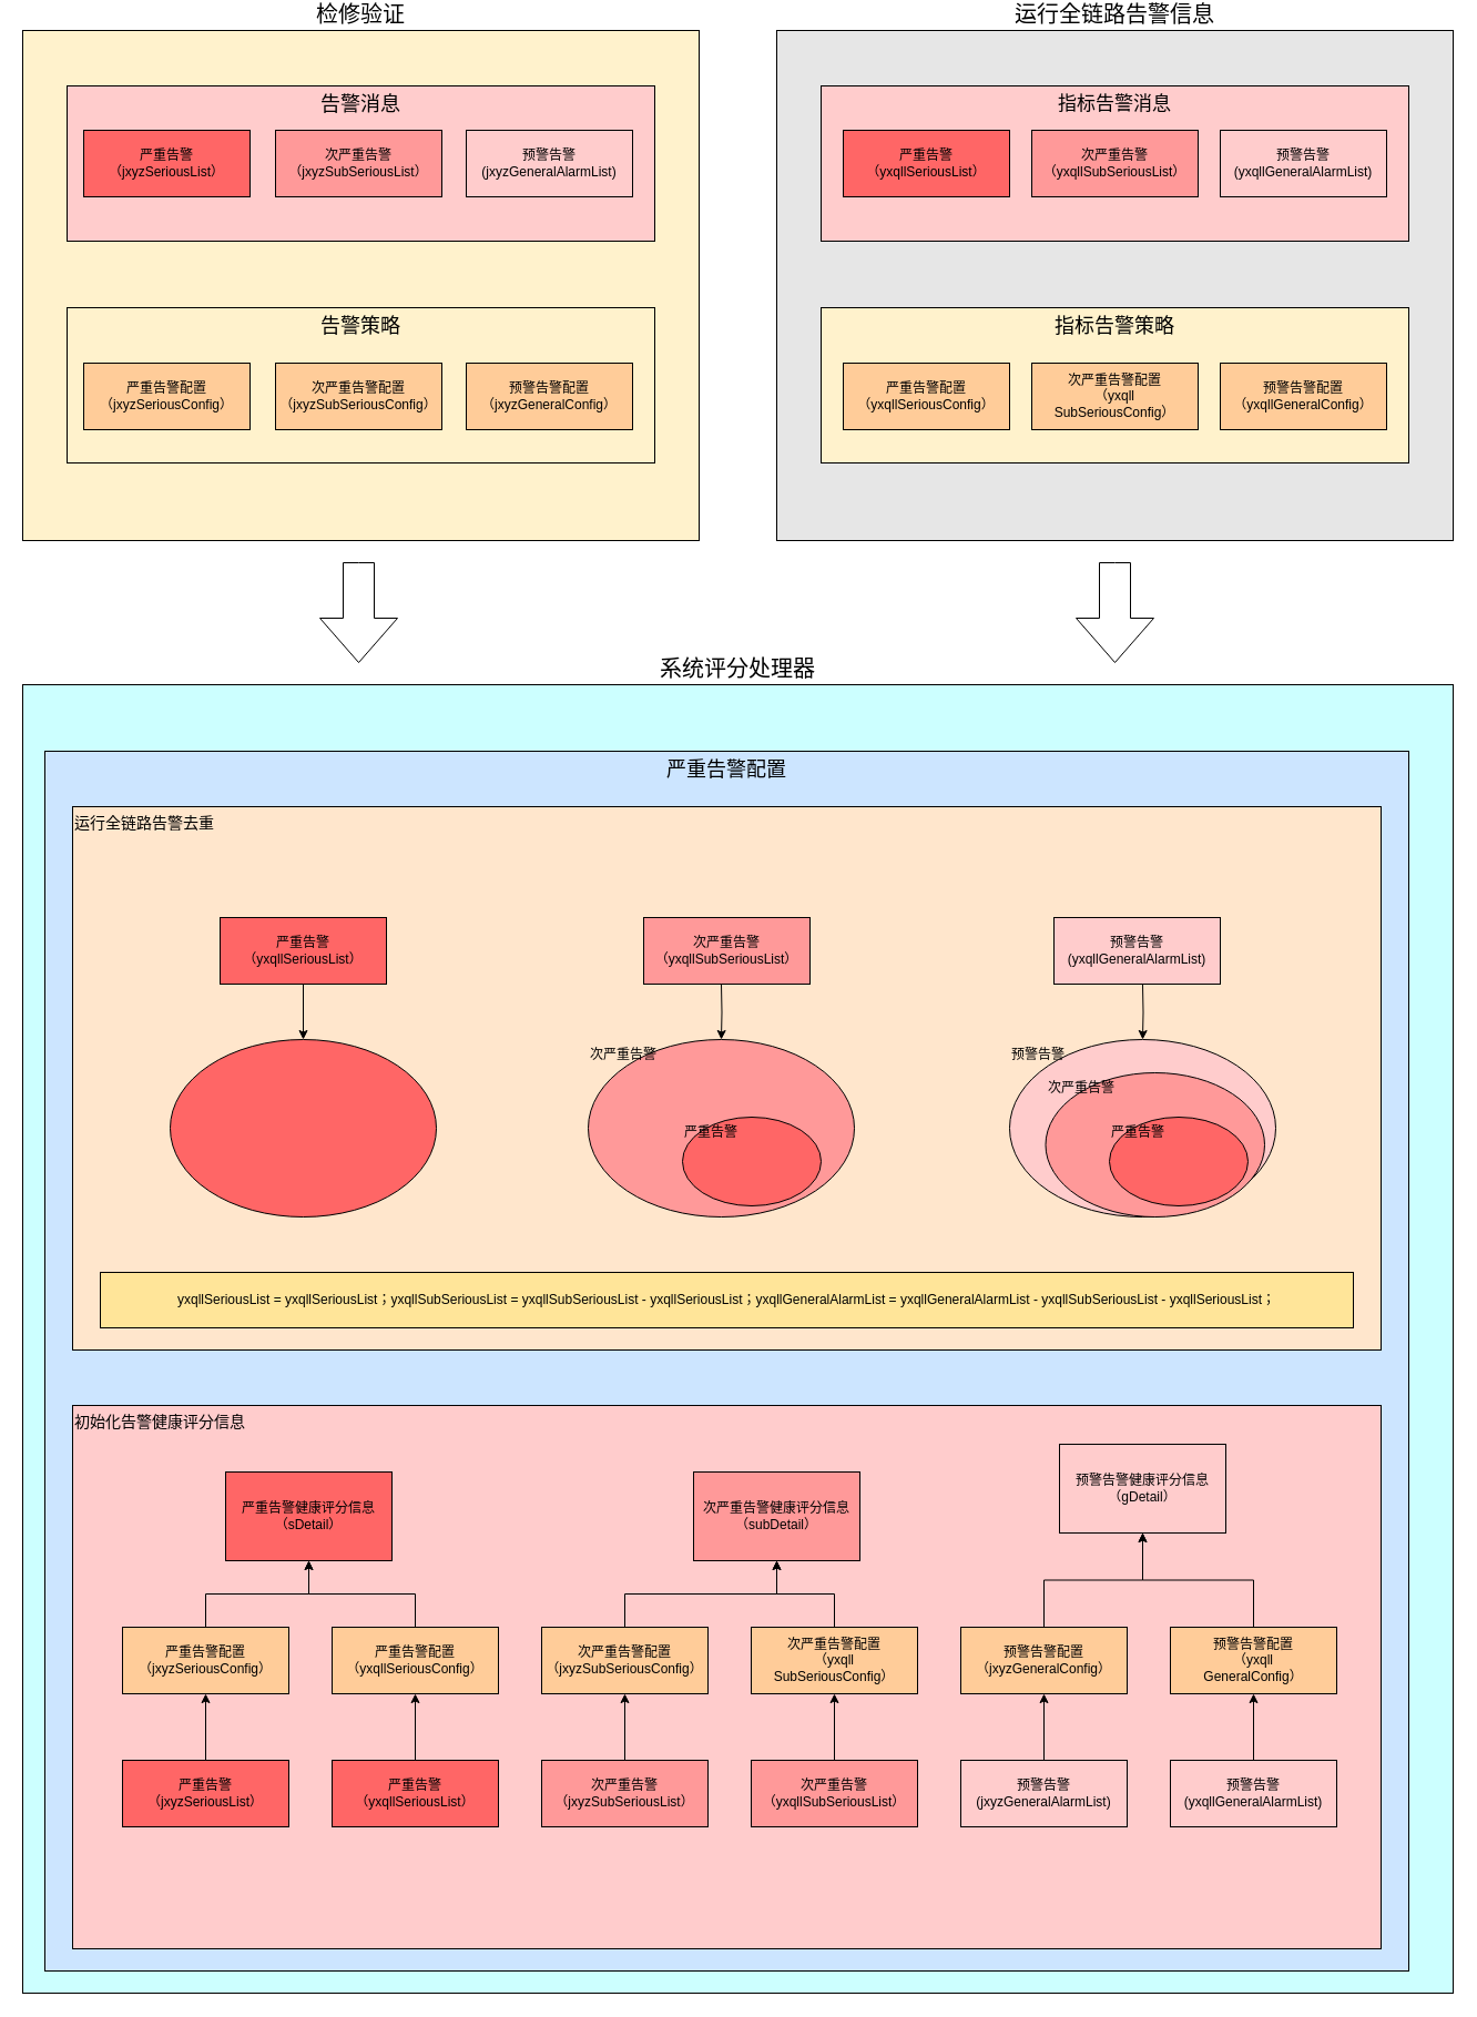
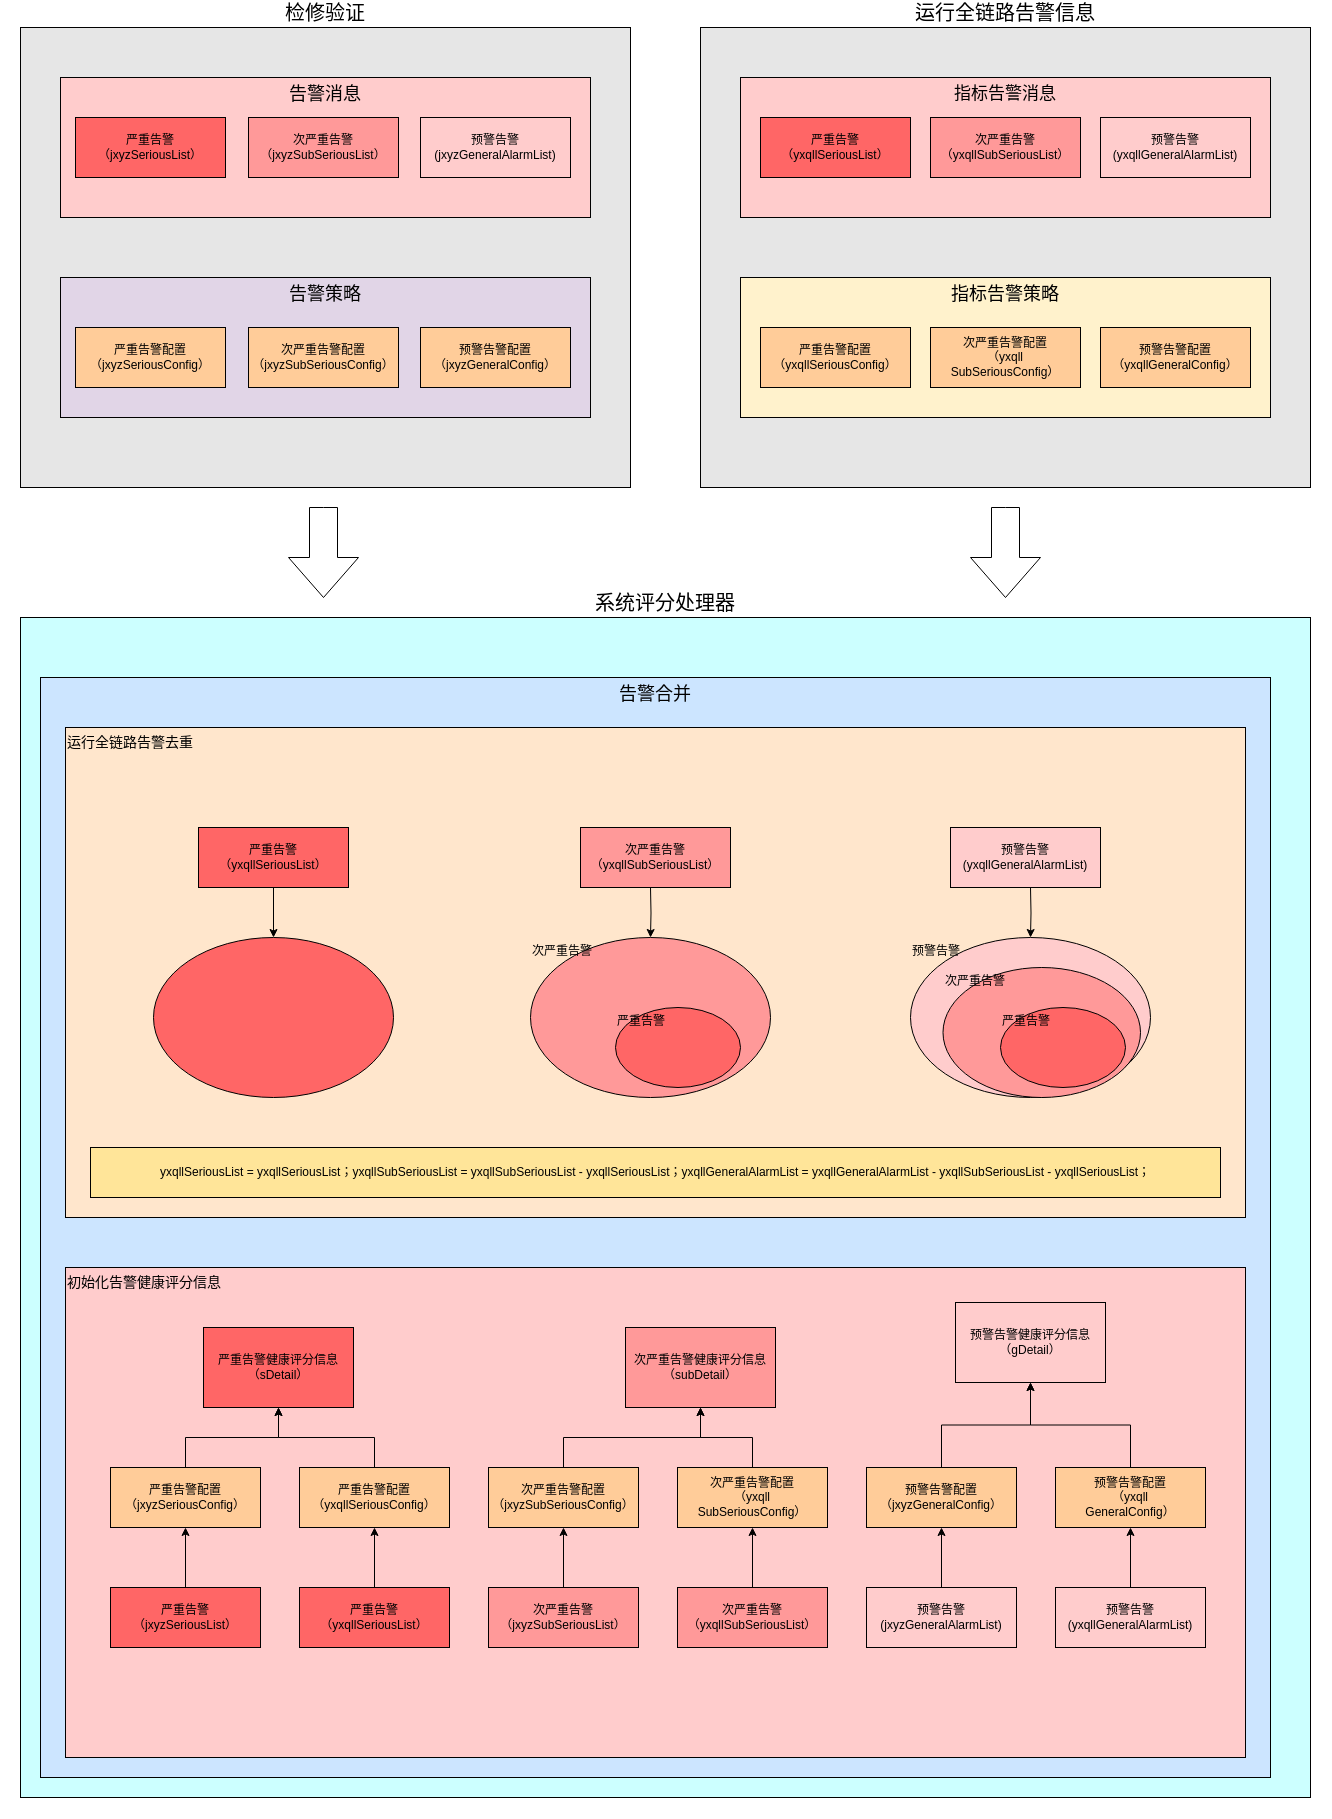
  <mxCell id="0" />
  <mxCell id="1" parent="0" />
  <mxCell id="2" value="运行全链路告警信息" style="rounded=0;whiteSpace=wrap;html=1;verticalAlign=bottom;labelPosition=center;verticalLabelPosition=top;align=center;fillColor=#E6E6E6;fontSize=20;" vertex="1" parent="1"><mxGeometry x="700" y="20" width="610" height="460" as="geometry" /></mxCell>
- <mxCell id="3" value="检修验证" style="rounded=0;whiteSpace=wrap;html=1;verticalAlign=bottom;labelPosition=center;verticalLabelPosition=top;align=center;fillColor=#fff2cc;fontSize=20;" vertex="1" parent="1"><mxGeometry x="20" y="20" width="610" height="460" as="geometry" /></mxCell>
+ <mxCell id="3" value="检修验证" style="rounded=0;whiteSpace=wrap;html=1;verticalAlign=bottom;labelPosition=center;verticalLabelPosition=top;align=center;fillColor=#E6E6E6;fontSize=20;" vertex="1" parent="1"><mxGeometry x="20" y="20" width="610" height="460" as="geometry" /></mxCell>
  <mxCell id="4" value="告警消息" style="rounded=0;whiteSpace=wrap;html=1;verticalAlign=top;fillColor=#FFCCCC;fontSize=18;" vertex="1" parent="1"><mxGeometry x="60" y="70" width="530" height="140" as="geometry" /></mxCell>
  <mxCell id="5" value="严重告警&lt;br&gt;（jxyzSeriousList）" style="rounded=0;whiteSpace=wrap;html=1;fillColor=#FF6666;" vertex="1" parent="1"><mxGeometry x="75" y="110" width="150" height="60" as="geometry" /></mxCell>
  <mxCell id="6" value="次严重告警&lt;br&gt;（jxyzSubSeriousList）" style="rounded=0;whiteSpace=wrap;html=1;fillColor=#FF9999;" vertex="1" parent="1"><mxGeometry x="248" y="110" width="150" height="60" as="geometry" /></mxCell>
  <mxCell id="7" value="预警告警&lt;br&gt;(jxyzGeneralAlarmList)" style="rounded=0;whiteSpace=wrap;html=1;fillColor=#FFCCCC;" vertex="1" parent="1"><mxGeometry x="420" y="110" width="150" height="60" as="geometry" /></mxCell>
  <mxCell id="8" value="指标告警消息" style="rounded=0;whiteSpace=wrap;html=1;verticalAlign=top;fillColor=#FFCCCC;fontSize=17;" vertex="1" parent="1"><mxGeometry x="740" y="70" width="530" height="140" as="geometry" /></mxCell>
  <mxCell id="9" value="严重告警&lt;br&gt;（yxqllSeriousList）" style="rounded=0;whiteSpace=wrap;html=1;fillColor=#FF6666;" vertex="1" parent="1"><mxGeometry x="760" y="110" width="150" height="60" as="geometry" /></mxCell>
  <mxCell id="10" value="次严重告警&lt;br&gt;（yxqllSubSeriousList）" style="rounded=0;whiteSpace=wrap;html=1;fillColor=#FF9999;" vertex="1" parent="1"><mxGeometry x="930" y="110" width="150" height="60" as="geometry" /></mxCell>
  <mxCell id="11" value="预警告警&lt;br&gt;(yxqllGeneralAlarmList)" style="rounded=0;whiteSpace=wrap;html=1;fillColor=#FFCCCC;" vertex="1" parent="1"><mxGeometry x="1100" y="110" width="150" height="60" as="geometry" /></mxCell>
  <mxCell id="12" value="指标告警策略" style="rounded=0;whiteSpace=wrap;html=1;verticalAlign=top;fillColor=#FFF2CC;fontSize=18;" vertex="1" parent="1"><mxGeometry x="740" y="270" width="530" height="140" as="geometry" /></mxCell>
- <mxCell id="13" value="告警策略" style="rounded=0;whiteSpace=wrap;html=1;verticalAlign=top;fillColor=#FFF2CC;fontSize=18;" vertex="1" parent="1"><mxGeometry x="60" y="270" width="530" height="140" as="geometry" /></mxCell>
+ <mxCell id="13" value="告警策略" style="rounded=0;whiteSpace=wrap;html=1;verticalAlign=top;fillColor=#e1d5e7;fontSize=18;" vertex="1" parent="1"><mxGeometry x="60" y="270" width="530" height="140" as="geometry" /></mxCell>
  <mxCell id="14" value="系统评分处理器" style="rounded=0;whiteSpace=wrap;html=1;verticalAlign=bottom;labelPosition=center;verticalLabelPosition=top;align=center;fillColor=#CCFFFF;fontSize=20;" vertex="1" parent="1"><mxGeometry x="20" y="610" width="1290" height="1180" as="geometry" /></mxCell>
- <mxCell id="15" value="严重告警配置" style="rounded=0;whiteSpace=wrap;html=1;verticalAlign=top;fillColor=#CCE5FF;fontSize=18;" vertex="1" parent="1"><mxGeometry x="40" y="670" width="1230" height="1100" as="geometry" /></mxCell>
+ <mxCell id="15" value="告警合并" style="rounded=0;whiteSpace=wrap;html=1;verticalAlign=top;fillColor=#CCE5FF;fontSize=18;" vertex="1" parent="1"><mxGeometry x="40" y="670" width="1230" height="1100" as="geometry" /></mxCell>
  <mxCell id="16" value="严重告警配置&lt;br&gt;（jxyzSeriousConfig）" style="rounded=0;whiteSpace=wrap;html=1;fillColor=#FFCC99;" vertex="1" parent="1"><mxGeometry x="75" y="320" width="150" height="60" as="geometry" /></mxCell>
  <mxCell id="17" value="次严重告警配置&lt;br&gt;（jxyzSubSeriousConfig）" style="rounded=0;whiteSpace=wrap;html=1;fillColor=#FFCC99;" vertex="1" parent="1"><mxGeometry x="248" y="320" width="150" height="60" as="geometry" /></mxCell>
  <mxCell id="18" value="预警告警配置&lt;br&gt;（jxyzGeneralConfig）" style="rounded=0;whiteSpace=wrap;html=1;fillColor=#FFCC99;" vertex="1" parent="1"><mxGeometry x="420" y="320" width="150" height="60" as="geometry" /></mxCell>
  <mxCell id="19" value="严重告警配置&lt;br&gt;（yxqllSeriousConfig）" style="rounded=0;whiteSpace=wrap;html=1;fillColor=#FFCC99;" vertex="1" parent="1"><mxGeometry x="760" y="320" width="150" height="60" as="geometry" /></mxCell>
  <mxCell id="20" value="次严重告警配置&lt;br&gt;（yxqll&lt;br&gt;SubSeriousConfig）" style="rounded=0;whiteSpace=wrap;html=1;fillColor=#FFCC99;" vertex="1" parent="1"><mxGeometry x="930" y="320" width="150" height="60" as="geometry" /></mxCell>
  <mxCell id="21" value="预警告警配置&lt;br&gt;（yxqllGeneralConfig）" style="rounded=0;whiteSpace=wrap;html=1;fillColor=#FFCC99;" vertex="1" parent="1"><mxGeometry x="1100" y="320" width="150" height="60" as="geometry" /></mxCell>
  <mxCell id="22" value="运行全链路告警去重" style="rounded=0;whiteSpace=wrap;html=1;verticalAlign=top;align=left;labelPosition=center;verticalLabelPosition=middle;fillColor=#FFE6CC;fontSize=14;" vertex="1" parent="1"><mxGeometry x="65" y="720" width="1180" height="490" as="geometry" /></mxCell>
  <mxCell id="23" value="初始化告警健康评分信息" style="rounded=0;whiteSpace=wrap;html=1;align=left;verticalAlign=top;fillColor=#ffcccc;fontSize=14;" vertex="1" parent="1"><mxGeometry x="65" y="1260" width="1180" height="490" as="geometry" /></mxCell>
  <mxCell id="24" value="yxqllSeriousList = yxqllSeriousList；yxqllSubSeriousList = yxqllSubSeriousList - yxqllSeriousList；yxqllGeneralAlarmList = yxqllGeneralAlarmList - yxqllSubSeriousList - yxqllSeriousList；" style="rounded=0;whiteSpace=wrap;html=1;fillColor=#FFE599;" vertex="1" parent="1"><mxGeometry x="90" y="1140" width="1130" height="50" as="geometry" /></mxCell>
  <mxCell id="25" value="严重告警健康评分信息&lt;br&gt;（sDetail）" style="rounded=0;whiteSpace=wrap;html=1;fillColor=#FF6666;" vertex="1" parent="1"><mxGeometry x="203" y="1320" width="150" height="80" as="geometry" /></mxCell>
  <mxCell id="26" value="次严重告警健康评分信息&lt;br&gt;（subDetail）" style="rounded=0;whiteSpace=wrap;html=1;fillColor=#FF9999;" vertex="1" parent="1"><mxGeometry x="625" y="1320" width="150" height="80" as="geometry" /></mxCell>
  <mxCell id="27" value="预警告警健康评分信息&lt;br&gt;（gDetail）" style="rounded=0;whiteSpace=wrap;html=1;fillColor=#FFCCCC;" vertex="1" parent="1"><mxGeometry x="955" y="1295" width="150" height="80" as="geometry" /></mxCell>
  <mxCell id="28" style="edgeStyle=orthogonalEdgeStyle;rounded=0;orthogonalLoop=1;jettySize=auto;html=1;entryX=0.5;entryY=1;entryDx=0;entryDy=0;" edge="1" parent="1" source="29" target="25"><mxGeometry relative="1" as="geometry" /></mxCell>
  <mxCell id="29" value="严重告警配置&lt;br&gt;（jxyzSeriousConfig）" style="rounded=0;whiteSpace=wrap;html=1;fillColor=#FFCC99;" vertex="1" parent="1"><mxGeometry x="110" y="1460" width="150" height="60" as="geometry" /></mxCell>
  <mxCell id="30" style="edgeStyle=orthogonalEdgeStyle;rounded=0;orthogonalLoop=1;jettySize=auto;html=1;entryX=0.5;entryY=1;entryDx=0;entryDy=0;" edge="1" parent="1" source="31" target="25"><mxGeometry relative="1" as="geometry" /></mxCell>
  <mxCell id="31" value="严重告警配置&lt;br&gt;（yxqllSeriousConfig）" style="rounded=0;whiteSpace=wrap;html=1;fillColor=#FFCC99;" vertex="1" parent="1"><mxGeometry x="299" y="1460" width="150" height="60" as="geometry" /></mxCell>
  <mxCell id="32" style="edgeStyle=orthogonalEdgeStyle;rounded=0;orthogonalLoop=1;jettySize=auto;html=1;entryX=0.5;entryY=1;entryDx=0;entryDy=0;" edge="1" parent="1" source="33" target="26"><mxGeometry relative="1" as="geometry" /></mxCell>
  <mxCell id="33" value="次严重告警配置&lt;br&gt;（jxyzSubSeriousConfig）" style="rounded=0;whiteSpace=wrap;html=1;fillColor=#FFCC99;" vertex="1" parent="1"><mxGeometry x="488" y="1460" width="150" height="60" as="geometry" /></mxCell>
  <mxCell id="34" style="edgeStyle=orthogonalEdgeStyle;rounded=0;orthogonalLoop=1;jettySize=auto;html=1;entryX=0.5;entryY=1;entryDx=0;entryDy=0;" edge="1" parent="1" source="35" target="26"><mxGeometry relative="1" as="geometry" /></mxCell>
  <mxCell id="35" value="次严重告警配置&lt;br&gt;（yxqll&lt;br&gt;SubSeriousConfig）" style="rounded=0;whiteSpace=wrap;html=1;fillColor=#FFCC99;" vertex="1" parent="1"><mxGeometry x="677" y="1460" width="150" height="60" as="geometry" /></mxCell>
  <mxCell id="36" style="edgeStyle=orthogonalEdgeStyle;rounded=0;orthogonalLoop=1;jettySize=auto;html=1;" edge="1" parent="1" source="37" target="27"><mxGeometry relative="1" as="geometry" /></mxCell>
  <mxCell id="37" value="预警告警配置&lt;br&gt;（jxyzGeneralConfig）" style="rounded=0;whiteSpace=wrap;html=1;fillColor=#FFCC99;" vertex="1" parent="1"><mxGeometry x="866" y="1460" width="150" height="60" as="geometry" /></mxCell>
  <mxCell id="38" style="edgeStyle=orthogonalEdgeStyle;rounded=0;orthogonalLoop=1;jettySize=auto;html=1;" edge="1" parent="1" source="39" target="27"><mxGeometry relative="1" as="geometry" /></mxCell>
  <mxCell id="39" value="预警告警配置&lt;br&gt;（yxqll&lt;br&gt;GeneralConfig）" style="rounded=0;whiteSpace=wrap;html=1;fillColor=#FFCC99;" vertex="1" parent="1"><mxGeometry x="1055" y="1460" width="150" height="60" as="geometry" /></mxCell>
  <mxCell id="40" style="edgeStyle=orthogonalEdgeStyle;rounded=0;orthogonalLoop=1;jettySize=auto;html=1;entryX=0.5;entryY=1;entryDx=0;entryDy=0;" edge="1" parent="1" source="41" target="29"><mxGeometry relative="1" as="geometry" /></mxCell>
  <mxCell id="41" value="严重告警&lt;br&gt;（jxyzSeriousList）" style="rounded=0;whiteSpace=wrap;html=1;fillColor=#FF6666;" vertex="1" parent="1"><mxGeometry x="110" y="1580" width="150" height="60" as="geometry" /></mxCell>
  <mxCell id="42" value="" style="edgeStyle=orthogonalEdgeStyle;rounded=0;orthogonalLoop=1;jettySize=auto;html=1;" edge="1" parent="1" source="43" target="31"><mxGeometry relative="1" as="geometry" /></mxCell>
  <mxCell id="43" value="严重告警&lt;br&gt;（yxqllSeriousList）" style="rounded=0;whiteSpace=wrap;html=1;fillColor=#FF6666;" vertex="1" parent="1"><mxGeometry x="299" y="1580" width="150" height="60" as="geometry" /></mxCell>
  <mxCell id="44" style="edgeStyle=orthogonalEdgeStyle;rounded=0;orthogonalLoop=1;jettySize=auto;html=1;" edge="1" parent="1" source="45" target="33"><mxGeometry relative="1" as="geometry" /></mxCell>
  <mxCell id="45" value="次严重告警&lt;br&gt;（jxyzSubSeriousList）" style="rounded=0;whiteSpace=wrap;html=1;fillColor=#FF9999;" vertex="1" parent="1"><mxGeometry x="488" y="1580" width="150" height="60" as="geometry" /></mxCell>
  <mxCell id="46" style="edgeStyle=orthogonalEdgeStyle;rounded=0;orthogonalLoop=1;jettySize=auto;html=1;entryX=0.5;entryY=1;entryDx=0;entryDy=0;" edge="1" parent="1" source="47" target="35"><mxGeometry relative="1" as="geometry" /></mxCell>
  <mxCell id="47" value="次严重告警&lt;br&gt;（yxqllSubSeriousList）" style="rounded=0;whiteSpace=wrap;html=1;fillColor=#FF9999;" vertex="1" parent="1"><mxGeometry x="677" y="1580" width="150" height="60" as="geometry" /></mxCell>
  <mxCell id="48" style="edgeStyle=orthogonalEdgeStyle;rounded=0;orthogonalLoop=1;jettySize=auto;html=1;" edge="1" parent="1" source="49" target="37"><mxGeometry relative="1" as="geometry" /></mxCell>
  <mxCell id="49" value="预警告警&lt;br&gt;(jxyzGeneralAlarmList)" style="rounded=0;whiteSpace=wrap;html=1;fillColor=#FFCCCC;" vertex="1" parent="1"><mxGeometry x="866" y="1580" width="150" height="60" as="geometry" /></mxCell>
  <mxCell id="50" style="edgeStyle=orthogonalEdgeStyle;rounded=0;orthogonalLoop=1;jettySize=auto;html=1;entryX=0.5;entryY=1;entryDx=0;entryDy=0;" edge="1" parent="1" source="51" target="39"><mxGeometry relative="1" as="geometry" /></mxCell>
  <mxCell id="51" value="预警告警&lt;br&gt;(yxqllGeneralAlarmList)" style="rounded=0;whiteSpace=wrap;html=1;fillColor=#FFCCCC;" vertex="1" parent="1"><mxGeometry x="1055" y="1580" width="150" height="60" as="geometry" /></mxCell>
  <mxCell id="52" value="" style="html=1;shadow=0;dashed=0;align=center;verticalAlign=middle;shape=mxgraph.arrows2.arrow;dy=0.6;dx=40;direction=south;notch=0;" vertex="1" parent="1"><mxGeometry x="288" y="500" width="70" height="90" as="geometry" /></mxCell>
  <mxCell id="53" value="" style="html=1;shadow=0;dashed=0;align=center;verticalAlign=middle;shape=mxgraph.arrows2.arrow;dy=0.6;dx=40;direction=south;notch=0;" vertex="1" parent="1"><mxGeometry x="970" y="500" width="70" height="90" as="geometry" /></mxCell>
  <mxCell id="54" style="edgeStyle=orthogonalEdgeStyle;rounded=0;orthogonalLoop=1;jettySize=auto;html=1;" edge="1" parent="1" source="55" target="58"><mxGeometry relative="1" as="geometry" /></mxCell>
  <mxCell id="55" value="严重告警&lt;br&gt;（yxqllSeriousList）" style="rounded=0;whiteSpace=wrap;html=1;fillColor=#FF6666;" vertex="1" parent="1"><mxGeometry x="198" y="820" width="150" height="60" as="geometry" /></mxCell>
  <mxCell id="56" value="次严重告警&lt;br&gt;（yxqllSubSeriousList）" style="rounded=0;whiteSpace=wrap;html=1;fillColor=#FF9999;" vertex="1" parent="1"><mxGeometry x="580" y="820" width="150" height="60" as="geometry" /></mxCell>
  <mxCell id="57" value="预警告警&lt;br&gt;(yxqllGeneralAlarmList)" style="rounded=0;whiteSpace=wrap;html=1;fillColor=#FFCCCC;" vertex="1" parent="1"><mxGeometry x="950" y="820" width="150" height="60" as="geometry" /></mxCell>
  <mxCell id="58" value="" style="ellipse;whiteSpace=wrap;html=1;fillColor=#FF6666;" vertex="1" parent="1"><mxGeometry x="153" y="930" width="240" height="160" as="geometry" /></mxCell>
  <mxCell id="59" style="edgeStyle=orthogonalEdgeStyle;rounded=0;orthogonalLoop=1;jettySize=auto;html=1;" edge="1" parent="1" target="60"><mxGeometry relative="1" as="geometry"><mxPoint x="650" y="880" as="sourcePoint" /></mxGeometry></mxCell>
  <mxCell id="60" value="次严重告警" style="ellipse;whiteSpace=wrap;html=1;fillColor=#FF9999;align=left;labelPosition=center;verticalLabelPosition=middle;verticalAlign=top;" vertex="1" parent="1"><mxGeometry x="530" y="930" width="240" height="160" as="geometry" /></mxCell>
  <mxCell id="61" style="edgeStyle=orthogonalEdgeStyle;rounded=0;orthogonalLoop=1;jettySize=auto;html=1;" edge="1" parent="1" target="62"><mxGeometry relative="1" as="geometry"><mxPoint x="1030" y="880" as="sourcePoint" /></mxGeometry></mxCell>
  <mxCell id="62" value="预警告警" style="ellipse;whiteSpace=wrap;html=1;fillColor=#FFCCCC;align=left;verticalAlign=top;" vertex="1" parent="1"><mxGeometry x="910" y="930" width="240" height="160" as="geometry" /></mxCell>
  <mxCell id="63" value="严重告警" style="ellipse;whiteSpace=wrap;html=1;fillColor=#FF6666;align=left;verticalAlign=top;" vertex="1" parent="1"><mxGeometry x="615" y="1000" width="125" height="80" as="geometry" /></mxCell>
  <mxCell id="64" value="次严重告警" style="ellipse;whiteSpace=wrap;html=1;fillColor=#FF9999;align=left;verticalAlign=top;" vertex="1" parent="1"><mxGeometry x="942.5" y="960" width="197.5" height="130" as="geometry" /></mxCell>
  <mxCell id="65" value="严重告警" style="ellipse;whiteSpace=wrap;html=1;fillColor=#FF6666;align=left;verticalAlign=top;" vertex="1" parent="1"><mxGeometry x="1000" y="1000" width="125" height="80" as="geometry" /></mxCell>
